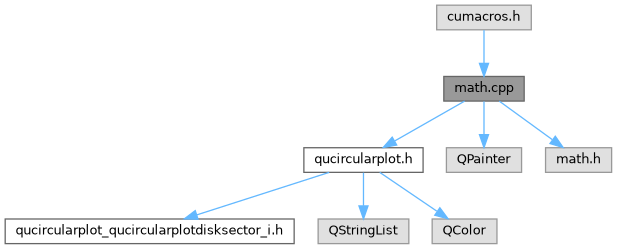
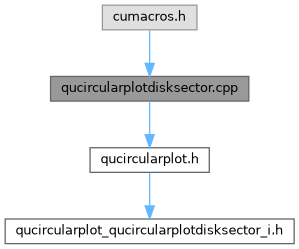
  digraph {
    node [color=grey60 fillcolor="#E0E0E0" fontname=Helvetica fontsize=10 shape=box style=filled]
    edge [color=steelblue1 fontname=Helvetica fontsize=10 labelfontname=Helvetica labelfontsize=10 style=solid]
-   n1 [color=gray40 fillcolor=grey60 fontcolor=black height=0.2 label="math.cpp" width=0.4]
+   n1 [color=gray40 fillcolor=grey60 fontcolor=black height=0.2 label="qucircularplotdisksector.cpp" width=0.4]
    n2 [color=grey40 fillcolor=white height=0.2 label="qucircularplot.h" width=0.4]
-   n3 [height=0.2 label=QPainter width=0.4]
-   n4 [height=0.2 label="math.h" width=0.4]
    n5 [color=grey40 fillcolor=white height=0.2 label="qucircularplot_qucircularplotdisksector_i.h" width=0.4]
-   n6 [height=0.2 label=QStringList width=0.4]
-   n7 [height=0.2 label=QColor width=0.4]
    n8 [height=0.2 label="cumacros.h" width=0.4]
    n1 -> n2
-   n1 -> n3
-   n1 -> n4
    n2 -> n5
-   n2 -> n6
-   n2 -> n7
    n8 -> n1
  }
